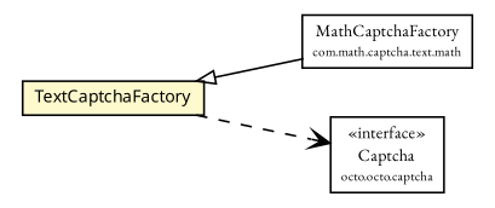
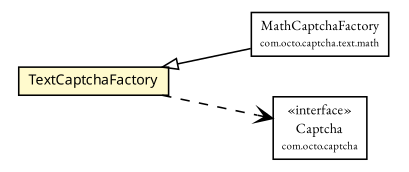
  digraph {
    fontname="EB Garamond"
    rankdir=LR
    node [fontcolor=black fontname="EB Garamond" fontsize=9.0 shape=plaintext]
    edge [fontname="EB Garamond" headport=p labelfontname=arial labelfontsize=10 tailport=p]
-   n1 [label=<<table border="0" cellborder="1" cellspacing="0" cellpadding="2" port="p" href="./math/MathCaptchaFactory.html"> 		<tr><td><table border="0" cellspacing="0" cellpadding="1"> 			<tr><td> MathCaptchaFactory </td></tr> 			<tr><td><font point-size="7.0"> com.math.captcha.text.math </font></td></tr> 		</table></td></tr> 		</table>>]
+   n1 [label=<<table border="0" cellborder="1" cellspacing="0" cellpadding="2" port="p" href="./math/MathCaptchaFactory.html"> 		<tr><td><table border="0" cellspacing="0" cellpadding="1"> 			<tr><td> MathCaptchaFactory </td></tr> 			<tr><td><font point-size="7.0"> com.octo.captcha.text.math </font></td></tr> 		</table></td></tr> 		</table>>]
    n2 [label=<<table border="0" cellborder="1" cellspacing="0" cellpadding="2" port="p" bgcolor="lemonChiffon" href="./TextCaptchaFactory.html"> 		<tr><td><table border="0" cellspacing="0" cellpadding="1"> 			<tr><td><font face="ariali"> TextCaptchaFactory </font></td></tr> 		</table></td></tr> 		</table>>]
-   n3 [label=<<table border="0" cellborder="1" cellspacing="0" cellpadding="2" port="p" href="http://java.sun.com/j2se/1.4.2/docs/api/com/octo/captcha/Captcha.html"> 		<tr><td><table border="0" cellspacing="0" cellpadding="1"> 			<tr><td> &laquo;interface&raquo; </td></tr> 			<tr><td> Captcha </td></tr> 			<tr><td><font point-size="7.0"> octo.octo.captcha </font></td></tr> 		</table></td></tr> 		</table>>]
+   n3 [label=<<table border="0" cellborder="1" cellspacing="0" cellpadding="2" port="p" href="http://java.sun.com/j2se/1.4.2/docs/api/com/octo/captcha/Captcha.html"> 		<tr><td><table border="0" cellspacing="0" cellpadding="1"> 			<tr><td> &laquo;interface&raquo; </td></tr> 			<tr><td> Captcha </td></tr> 			<tr><td><font point-size="7.0"> com.octo.captcha </font></td></tr> 		</table></td></tr> 		</table>>]
    n2 -> n1 [arrowtail=empty dir=back fontsize=10]
    n2 -> n3 [arrowhead=open color=black fontcolor=black fontsize=10.0 style=dashed]
  }
